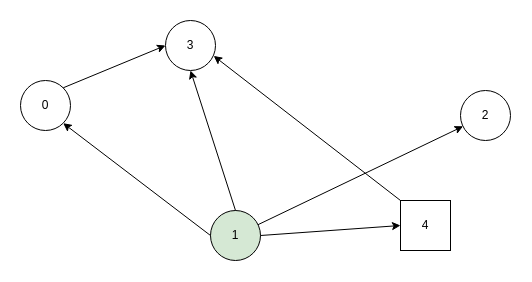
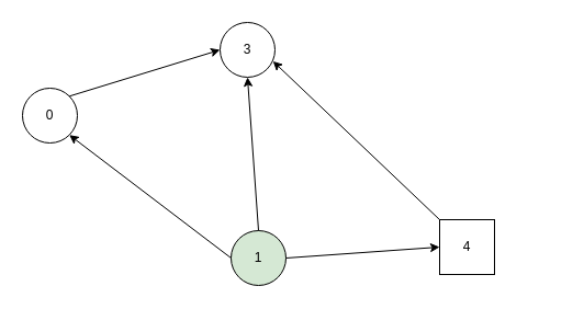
  <mxCell id="0" />
  <mxCell id="1" parent="0" />
  <mxCell id="2" value="0" style="ellipse;whiteSpace=wrap;html=1;aspect=fixed;" vertex="1" parent="1"><mxGeometry x="20" y="80" width="50" height="50" as="geometry" /></mxCell>
  <mxCell id="3" value="1" style="ellipse;whiteSpace=wrap;html=1;aspect=fixed;fillColor=#d5e8d4;" vertex="1" parent="1"><mxGeometry x="210" y="210" width="50" height="50" as="geometry" /></mxCell>
- <mxCell id="4" value="3" style="ellipse;whiteSpace=wrap;html=1;aspect=fixed;" vertex="1" parent="1"><mxGeometry x="165" y="20" width="50" height="50" as="geometry" /></mxCell>
+ <mxCell id="4" value="3" style="ellipse;whiteSpace=wrap;html=1;aspect=fixed;" vertex="1" parent="1"><mxGeometry x="200" y="20" width="50" height="50" as="geometry" /></mxCell>
  <mxCell id="5" value="" style="endArrow=classic;html=1;rounded=0;exitX=0.5;exitY=0;exitDx=0;exitDy=0;entryX=0.5;entryY=1;entryDx=0;entryDy=0;" edge="1" parent="1" source="3" target="4"><mxGeometry width="50" height="50" relative="1" as="geometry"><mxPoint x="470" y="270" as="sourcePoint" /><mxPoint x="520" y="220" as="targetPoint" /></mxGeometry></mxCell>
- <mxCell id="6" value="2" style="ellipse;whiteSpace=wrap;html=1;aspect=fixed;" vertex="1" parent="1"><mxGeometry x="460" y="90" width="50" height="50" as="geometry" /></mxCell>
  <mxCell id="7" value="4" style="whiteSpace=wrap;html=1;aspect=fixed;rounded=0;" vertex="1" parent="1"><mxGeometry x="400" y="200" width="50" height="50" as="geometry" /></mxCell>
  <mxCell id="8" value="" style="endArrow=classic;html=1;rounded=0;entryX=0;entryY=0.5;entryDx=0;entryDy=0;exitX=1;exitY=0.5;exitDx=0;exitDy=0;" edge="1" parent="1" source="3" target="7"><mxGeometry width="50" height="50" relative="1" as="geometry"><mxPoint x="200" y="420" as="sourcePoint" /><mxPoint x="250" y="370" as="targetPoint" /></mxGeometry></mxCell>
  <mxCell id="9" value="" style="endArrow=classic;html=1;rounded=0;exitX=0;exitY=0;exitDx=0;exitDy=0;entryX=0.964;entryY=0.708;entryDx=0;entryDy=0;entryPerimeter=0;" edge="1" parent="1" source="7" target="4"><mxGeometry width="50" height="50" relative="1" as="geometry"><mxPoint x="310" y="140" as="sourcePoint" /><mxPoint x="360" y="90" as="targetPoint" /></mxGeometry></mxCell>
- <mxCell id="10" value="" style="endArrow=classic;html=1;rounded=0;entryX=0.052;entryY=0.716;entryDx=0;entryDy=0;entryPerimeter=0;" edge="1" parent="1" source="3" target="6"><mxGeometry width="50" height="50" relative="1" as="geometry"><mxPoint x="320" y="160" as="sourcePoint" /><mxPoint x="370" y="110" as="targetPoint" /></mxGeometry></mxCell>
  <mxCell id="11" value="" style="endArrow=classic;html=1;rounded=0;entryX=1;entryY=1;entryDx=0;entryDy=0;exitX=0;exitY=0.5;exitDx=0;exitDy=0;" edge="1" parent="1" source="3" target="2"><mxGeometry width="50" height="50" relative="1" as="geometry"><mxPoint x="20" y="360" as="sourcePoint" /><mxPoint x="70" y="310" as="targetPoint" /></mxGeometry></mxCell>
  <mxCell id="12" value="" style="endArrow=classic;html=1;rounded=0;exitX=1;exitY=0;exitDx=0;exitDy=0;entryX=0;entryY=0.5;entryDx=0;entryDy=0;" edge="1" parent="1" source="2" target="4"><mxGeometry width="50" height="50" relative="1" as="geometry"><mxPoint x="70" y="90" as="sourcePoint" /><mxPoint x="160" y="20" as="targetPoint" /></mxGeometry></mxCell>
